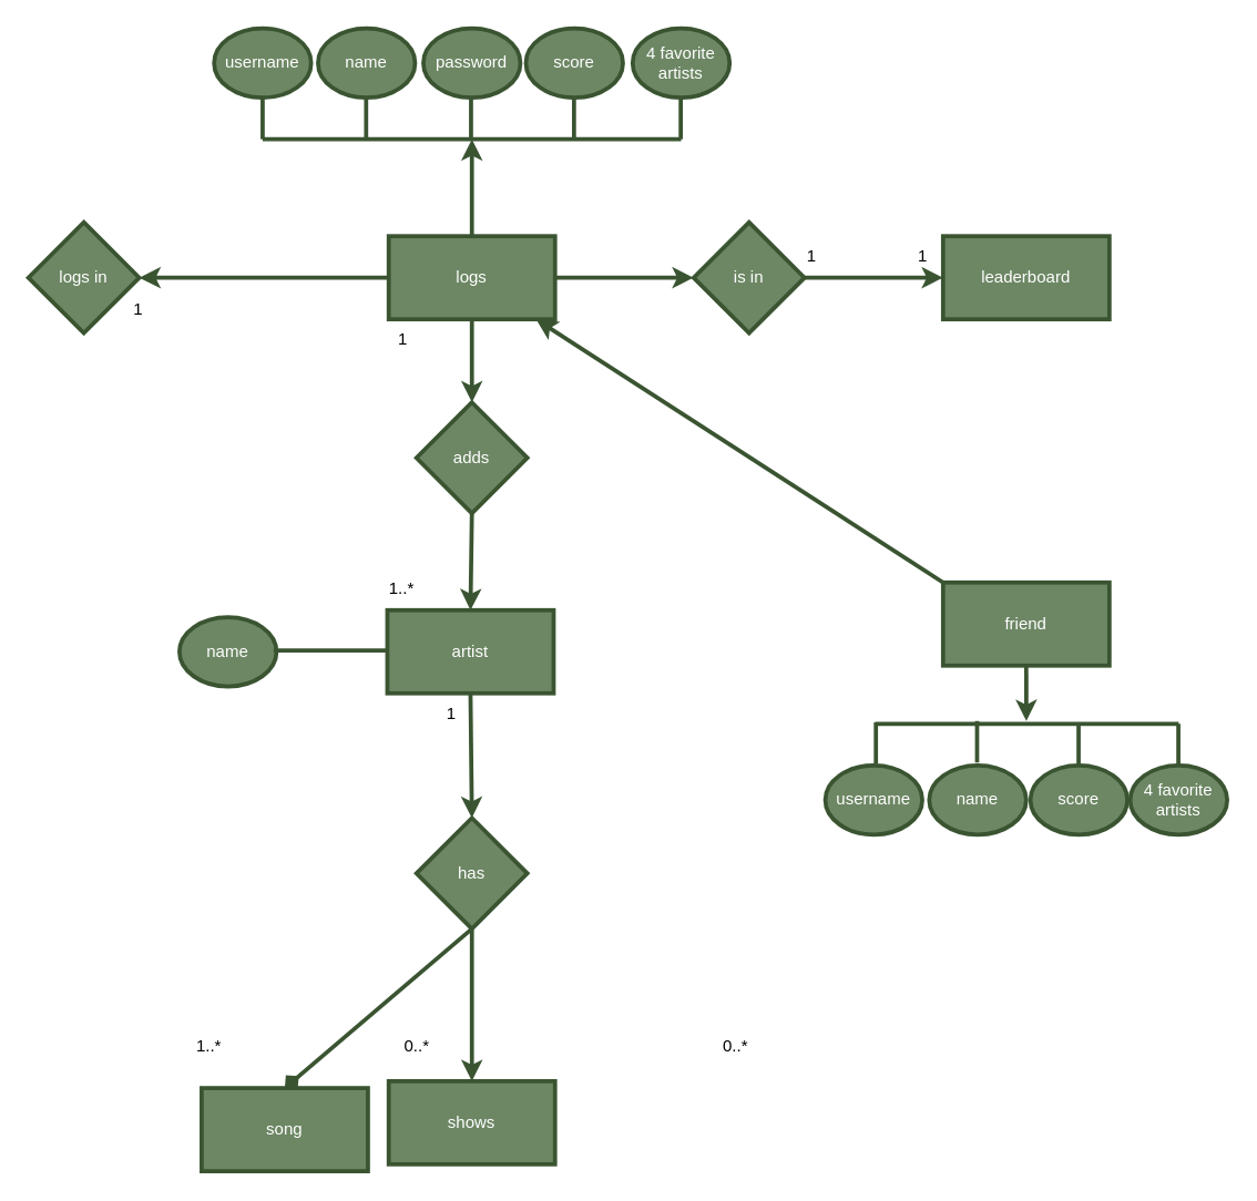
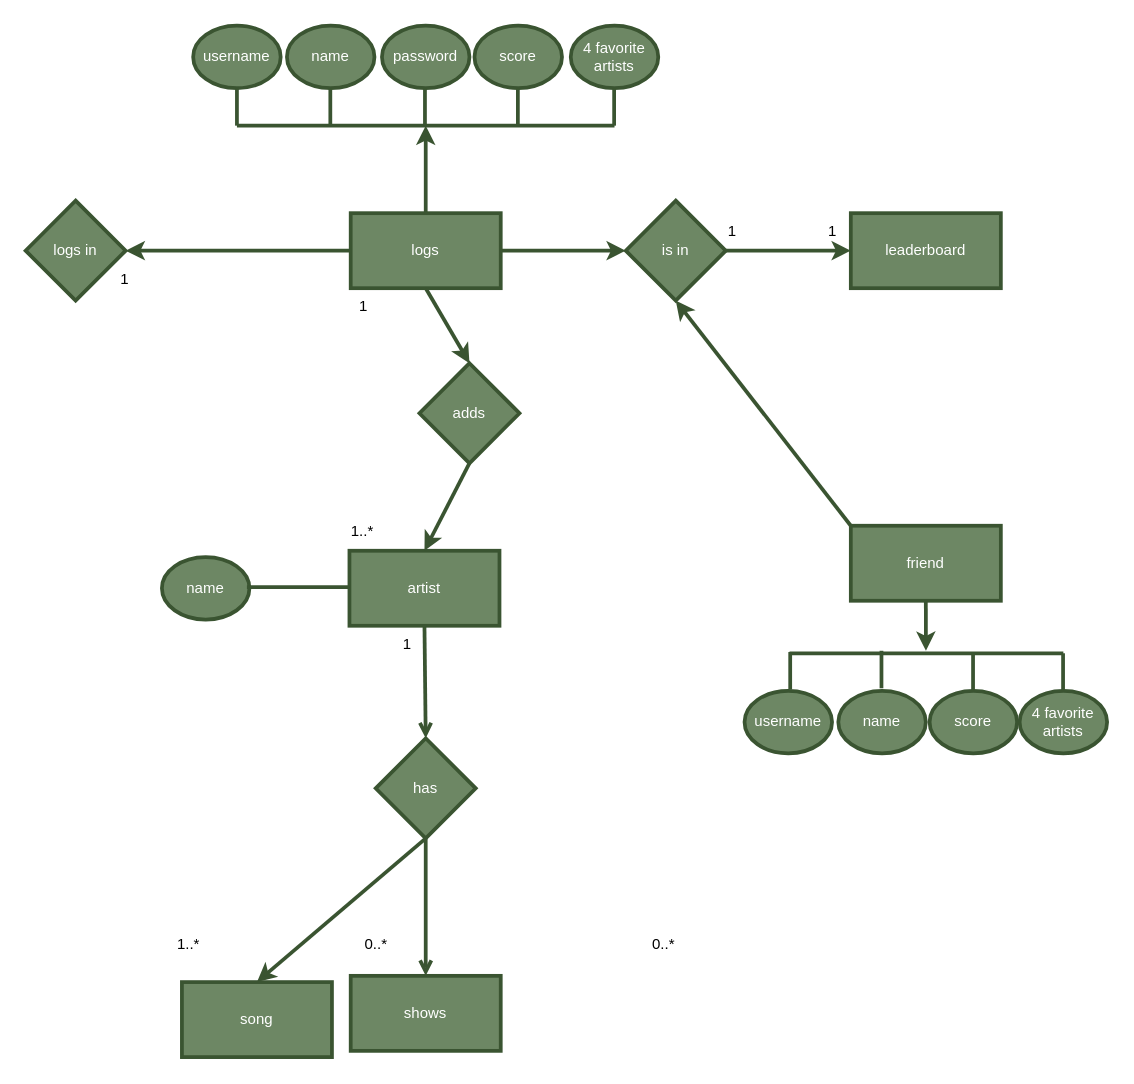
  <mxCell id="0" />
  <mxCell id="1" parent="0" />
- <mxCell id="2" style="edgeStyle=none;html=1;exitX=0.5;exitY=1;exitDx=0;exitDy=0;entryX=0.5;entryY=0;entryDx=0;entryDy=0;strokeWidth=3;fillColor=#6d8764;strokeColor=#3A5431;" parent="1" source="3" target="35" edge="1"><mxGeometry relative="1" as="geometry" /></mxCell>
+ <mxCell id="2" style="edgeStyle=none;html=1;exitX=0.5;exitY=1;exitDx=0;exitDy=0;entryX=0.5;entryY=0;entryDx=0;entryDy=0;strokeWidth=3;fillColor=#6d8764;strokeColor=#3A5431;endArrow=open;" parent="1" source="3" target="35" edge="1"><mxGeometry relative="1" as="geometry" /></mxCell>
  <mxCell id="3" value="artist" style="rounded=0;whiteSpace=wrap;html=1;fillColor=#6d8764;fontColor=#ffffff;strokeColor=#3A5431;strokeWidth=3;" parent="1" vertex="1"><mxGeometry x="279" y="440" width="120" height="60" as="geometry" /></mxCell>
  <mxCell id="4" style="edgeStyle=none;html=1;exitX=0.5;exitY=1;exitDx=0;exitDy=0;entryX=0.5;entryY=0;entryDx=0;entryDy=0;strokeWidth=3;fillColor=#6d8764;strokeColor=#3A5431;" parent="1" source="5" target="3" edge="1"><mxGeometry relative="1" as="geometry" /></mxCell>
- <mxCell id="5" value="adds" style="rhombus;whiteSpace=wrap;html=1;strokeWidth=3;fillColor=#6d8764;fontColor=#ffffff;strokeColor=#3A5431;" parent="1" vertex="1"><mxGeometry x="300" y="290" width="80" height="80" as="geometry" /></mxCell>
+ <mxCell id="5" value="adds" style="rhombus;whiteSpace=wrap;html=1;strokeWidth=3;fillColor=#6d8764;fontColor=#ffffff;strokeColor=#3A5431;" parent="1" vertex="1"><mxGeometry x="335" y="290" width="80" height="80" as="geometry" /></mxCell>
  <mxCell id="6" style="edgeStyle=none;html=1;exitX=0.5;exitY=1;exitDx=0;exitDy=0;entryX=0.5;entryY=0;entryDx=0;entryDy=0;strokeWidth=3;fillColor=#6d8764;strokeColor=#3A5431;" parent="1" source="10" target="5" edge="1"><mxGeometry relative="1" as="geometry" /></mxCell>
  <mxCell id="7" style="edgeStyle=none;html=1;exitX=0;exitY=0.5;exitDx=0;exitDy=0;entryX=1;entryY=0.5;entryDx=0;entryDy=0;strokeWidth=3;fillColor=#6d8764;strokeColor=#3A5431;" parent="1" source="10" target="13" edge="1"><mxGeometry relative="1" as="geometry" /></mxCell>
  <mxCell id="8" style="edgeStyle=none;html=1;exitX=1;exitY=0.5;exitDx=0;exitDy=0;entryX=0;entryY=0.5;entryDx=0;entryDy=0;strokeWidth=3;fillColor=#6d8764;strokeColor=#3A5431;" parent="1" source="10" target="21" edge="1"><mxGeometry relative="1" as="geometry" /></mxCell>
  <mxCell id="9" style="edgeStyle=none;html=1;exitX=0.5;exitY=0;exitDx=0;exitDy=0;strokeWidth=3;fillColor=#6d8764;strokeColor=#3A5431;" parent="1" source="10" edge="1"><mxGeometry relative="1" as="geometry"><mxPoint x="340" y="100" as="targetPoint" /></mxGeometry></mxCell>
  <mxCell id="10" value="logs" style="rounded=0;whiteSpace=wrap;html=1;fillColor=#6d8764;fontColor=#ffffff;strokeColor=#3A5431;strokeWidth=3;" parent="1" vertex="1"><mxGeometry x="280" y="170" width="120" height="60" as="geometry" /></mxCell>
  <mxCell id="11" value="1..*" style="text;html=1;align=center;verticalAlign=middle;resizable=0;points=[];autosize=1;strokeColor=none;fillColor=none;" parent="1" vertex="1"><mxGeometry x="269" y="410" width="40" height="30" as="geometry" /></mxCell>
  <mxCell id="12" value="1" style="text;html=1;align=center;verticalAlign=middle;resizable=0;points=[];autosize=1;strokeColor=none;fillColor=none;" parent="1" vertex="1"><mxGeometry x="275" y="230" width="30" height="30" as="geometry" /></mxCell>
  <mxCell id="13" value="logs in" style="rhombus;whiteSpace=wrap;html=1;strokeWidth=3;fillColor=#6d8764;fontColor=#ffffff;strokeColor=#3A5431;" parent="1" vertex="1"><mxGeometry x="20" y="160" width="80" height="80" as="geometry" /></mxCell>
  <mxCell id="14" value="1" style="text;html=1;align=center;verticalAlign=middle;resizable=0;points=[];autosize=1;strokeColor=none;fillColor=none;" parent="1" vertex="1"><mxGeometry x="84" y="208" width="30" height="30" as="geometry" /></mxCell>
  <mxCell id="15" value="username" style="ellipse;whiteSpace=wrap;html=1;strokeWidth=3;fillColor=#6d8764;fontColor=#ffffff;strokeColor=#3A5431;" parent="1" vertex="1"><mxGeometry x="154" y="20" width="70" height="50" as="geometry" /></mxCell>
  <mxCell id="16" value="name" style="ellipse;whiteSpace=wrap;html=1;strokeWidth=3;fillColor=#6d8764;fontColor=#ffffff;strokeColor=#3A5431;" parent="1" vertex="1"><mxGeometry x="229" y="20" width="70" height="50" as="geometry" /></mxCell>
  <mxCell id="17" value="password" style="ellipse;whiteSpace=wrap;html=1;strokeWidth=3;fillColor=#6d8764;fontColor=#ffffff;strokeColor=#3A5431;" parent="1" vertex="1"><mxGeometry x="305" y="20" width="70" height="50" as="geometry" /></mxCell>
  <mxCell id="18" value="score" style="ellipse;whiteSpace=wrap;html=1;strokeWidth=3;fillColor=#6d8764;fontColor=#ffffff;strokeColor=#3A5431;" parent="1" vertex="1"><mxGeometry x="379" y="20" width="70" height="50" as="geometry" /></mxCell>
  <mxCell id="19" value="leaderboard" style="rounded=0;whiteSpace=wrap;html=1;fillColor=#6d8764;fontColor=#ffffff;strokeColor=#3A5431;strokeWidth=3;" parent="1" vertex="1"><mxGeometry x="680" y="170" width="120" height="60" as="geometry" /></mxCell>
  <mxCell id="20" style="edgeStyle=none;html=1;exitX=1;exitY=0.5;exitDx=0;exitDy=0;entryX=0;entryY=0.5;entryDx=0;entryDy=0;strokeWidth=3;fillColor=#6d8764;strokeColor=#3A5431;" parent="1" source="21" target="19" edge="1"><mxGeometry relative="1" as="geometry" /></mxCell>
  <mxCell id="21" value="is in" style="rhombus;whiteSpace=wrap;html=1;strokeWidth=3;fillColor=#6d8764;fontColor=#ffffff;strokeColor=#3A5431;" parent="1" vertex="1"><mxGeometry x="500" y="160" width="80" height="80" as="geometry" /></mxCell>
- <mxCell id="22" style="edgeStyle=none;html=1;exitX=0;exitY=0;exitDx=0;exitDy=0;strokeWidth=3;fillColor=#6d8764;strokeColor=#3A5431;" parent="1" source="24" target="10" edge="1"><mxGeometry relative="1" as="geometry" /></mxCell>
+ <mxCell id="22" style="edgeStyle=none;html=1;exitX=0;exitY=0;exitDx=0;exitDy=0;entryX=0.5;entryY=1;entryDx=0;entryDy=0;strokeWidth=3;fillColor=#6d8764;strokeColor=#3A5431;" parent="1" source="24" target="21" edge="1"><mxGeometry relative="1" as="geometry" /></mxCell>
  <mxCell id="23" style="edgeStyle=none;html=1;exitX=0.5;exitY=1;exitDx=0;exitDy=0;strokeWidth=3;fillColor=#6d8764;strokeColor=#3A5431;" edge="1" parent="1" source="24"><mxGeometry relative="1" as="geometry"><mxPoint x="740.097" y="520" as="targetPoint" /></mxGeometry></mxCell>
  <mxCell id="24" value="friend" style="rounded=0;whiteSpace=wrap;html=1;fillColor=#6d8764;fontColor=#ffffff;strokeColor=#3A5431;strokeWidth=3;" parent="1" vertex="1"><mxGeometry x="680" y="420" width="120" height="60" as="geometry" /></mxCell>
  <mxCell id="25" value="1" style="text;html=1;align=center;verticalAlign=middle;resizable=0;points=[];autosize=1;strokeColor=none;fillColor=none;" parent="1" vertex="1"><mxGeometry x="570" y="170" width="30" height="30" as="geometry" /></mxCell>
  <mxCell id="26" value="1" style="text;html=1;align=center;verticalAlign=middle;resizable=0;points=[];autosize=1;strokeColor=none;fillColor=none;" parent="1" vertex="1"><mxGeometry x="650" y="170" width="30" height="30" as="geometry" /></mxCell>
  <mxCell id="27" value="4 favorite&lt;br&gt;artists" style="ellipse;whiteSpace=wrap;html=1;strokeWidth=3;fillColor=#6d8764;fontColor=#ffffff;strokeColor=#3A5431;" parent="1" vertex="1"><mxGeometry x="456" y="20" width="70" height="50" as="geometry" /></mxCell>
  <mxCell id="28" value="4 favorite&lt;br&gt;artists" style="ellipse;whiteSpace=wrap;html=1;strokeWidth=3;fillColor=#6d8764;fontColor=#ffffff;strokeColor=#3A5431;" parent="1" vertex="1"><mxGeometry x="815" y="552" width="70" height="50" as="geometry" /></mxCell>
  <mxCell id="29" value="username" style="ellipse;whiteSpace=wrap;html=1;strokeWidth=3;fillColor=#6d8764;fontColor=#ffffff;strokeColor=#3A5431;" parent="1" vertex="1"><mxGeometry x="595" y="552" width="70" height="50" as="geometry" /></mxCell>
  <mxCell id="30" value="name" style="ellipse;whiteSpace=wrap;html=1;strokeWidth=3;fillColor=#6d8764;fontColor=#ffffff;strokeColor=#3A5431;" parent="1" vertex="1"><mxGeometry x="670" y="552" width="70" height="50" as="geometry" /></mxCell>
  <mxCell id="31" value="score" style="ellipse;whiteSpace=wrap;html=1;strokeWidth=3;fillColor=#6d8764;fontColor=#ffffff;strokeColor=#3A5431;" parent="1" vertex="1"><mxGeometry x="743" y="552" width="70" height="50" as="geometry" /></mxCell>
  <mxCell id="32" value="name" style="ellipse;whiteSpace=wrap;html=1;strokeWidth=3;fillColor=#6d8764;fontColor=#ffffff;strokeColor=#3A5431;" parent="1" vertex="1"><mxGeometry x="129" y="445" width="70" height="50" as="geometry" /></mxCell>
- <mxCell id="33" style="edgeStyle=none;html=1;exitX=0.5;exitY=1;exitDx=0;exitDy=0;entryX=0.5;entryY=0;entryDx=0;entryDy=0;strokeWidth=3;fillColor=#6d8764;strokeColor=#3A5431;endArrow=diamond;" parent="1" source="35" target="36" edge="1"><mxGeometry relative="1" as="geometry" /></mxCell>
- <mxCell id="34" style="edgeStyle=none;html=1;exitX=0.5;exitY=1;exitDx=0;exitDy=0;entryX=0.5;entryY=0;entryDx=0;entryDy=0;strokeWidth=3;fillColor=#6d8764;strokeColor=#3A5431;" parent="1" source="35" target="37" edge="1"><mxGeometry relative="1" as="geometry" /></mxCell>
+ <mxCell id="33" style="edgeStyle=none;html=1;exitX=0.5;exitY=1;exitDx=0;exitDy=0;entryX=0.5;entryY=0;entryDx=0;entryDy=0;strokeWidth=3;fillColor=#6d8764;strokeColor=#3A5431;" parent="1" source="35" target="36" edge="1"><mxGeometry relative="1" as="geometry" /></mxCell>
+ <mxCell id="34" style="edgeStyle=none;html=1;exitX=0.5;exitY=1;exitDx=0;exitDy=0;entryX=0.5;entryY=0;entryDx=0;entryDy=0;strokeWidth=3;fillColor=#6d8764;strokeColor=#3A5431;endArrow=open;" parent="1" source="35" target="37" edge="1"><mxGeometry relative="1" as="geometry" /></mxCell>
  <mxCell id="35" value="has" style="rhombus;whiteSpace=wrap;html=1;strokeWidth=3;fillColor=#6d8764;fontColor=#ffffff;strokeColor=#3A5431;" parent="1" vertex="1"><mxGeometry x="300" y="590" width="80" height="80" as="geometry" /></mxCell>
  <mxCell id="36" value="song" style="rounded=0;whiteSpace=wrap;html=1;fillColor=#6d8764;fontColor=#ffffff;strokeColor=#3A5431;strokeWidth=3;" parent="1" vertex="1"><mxGeometry x="145" y="785" width="120" height="60" as="geometry" /></mxCell>
  <mxCell id="37" value="shows" style="rounded=0;whiteSpace=wrap;html=1;fillColor=#6d8764;fontColor=#ffffff;strokeColor=#3A5431;strokeWidth=3;" parent="1" vertex="1"><mxGeometry x="280" y="780" width="120" height="60" as="geometry" /></mxCell>
  <mxCell id="38" value="1..*" style="text;html=1;align=center;verticalAlign=middle;resizable=0;points=[];autosize=1;strokeColor=none;fillColor=none;" parent="1" vertex="1"><mxGeometry x="130" y="740" width="40" height="30" as="geometry" /></mxCell>
  <mxCell id="39" value="0..*" style="text;html=1;align=center;verticalAlign=middle;resizable=0;points=[];autosize=1;strokeColor=none;fillColor=none;" parent="1" vertex="1"><mxGeometry x="280" y="740" width="40" height="30" as="geometry" /></mxCell>
  <mxCell id="40" value="0..*" style="text;html=1;align=center;verticalAlign=middle;resizable=0;points=[];autosize=1;strokeColor=none;fillColor=none;" parent="1" vertex="1"><mxGeometry x="510" y="740" width="40" height="30" as="geometry" /></mxCell>
  <mxCell id="41" value="1" style="text;html=1;align=center;verticalAlign=middle;resizable=0;points=[];autosize=1;strokeColor=none;fillColor=none;" parent="1" vertex="1"><mxGeometry x="310" y="500" width="30" height="30" as="geometry" /></mxCell>
  <mxCell id="42" value="" style="endArrow=none;html=1;strokeWidth=3;fillColor=#6d8764;strokeColor=#3A5431;" parent="1" edge="1"><mxGeometry width="50" height="50" relative="1" as="geometry"><mxPoint x="189" y="100" as="sourcePoint" /><mxPoint x="491" y="100" as="targetPoint" /></mxGeometry></mxCell>
  <mxCell id="43" value="" style="endArrow=none;html=1;strokeWidth=3;fillColor=#6d8764;strokeColor=#3A5431;entryX=0.5;entryY=1;entryDx=0;entryDy=0;" parent="1" target="15" edge="1"><mxGeometry width="50" height="50" relative="1" as="geometry"><mxPoint x="189" y="100" as="sourcePoint" /><mxPoint x="330" y="120" as="targetPoint" /></mxGeometry></mxCell>
  <mxCell id="44" value="" style="endArrow=none;html=1;strokeWidth=3;fillColor=#6d8764;strokeColor=#3A5431;entryX=0.5;entryY=1;entryDx=0;entryDy=0;" parent="1" edge="1"><mxGeometry width="50" height="50" relative="1" as="geometry"><mxPoint x="263.7" y="100" as="sourcePoint" /><mxPoint x="263.7" y="70" as="targetPoint" /></mxGeometry></mxCell>
  <mxCell id="45" value="" style="endArrow=none;html=1;strokeWidth=3;fillColor=#6d8764;strokeColor=#3A5431;entryX=0.5;entryY=1;entryDx=0;entryDy=0;" parent="1" edge="1"><mxGeometry width="50" height="50" relative="1" as="geometry"><mxPoint x="339.39" y="100" as="sourcePoint" /><mxPoint x="339.39" y="70" as="targetPoint" /></mxGeometry></mxCell>
  <mxCell id="46" value="" style="endArrow=none;html=1;strokeWidth=3;fillColor=#6d8764;strokeColor=#3A5431;entryX=0.5;entryY=1;entryDx=0;entryDy=0;" parent="1" edge="1"><mxGeometry width="50" height="50" relative="1" as="geometry"><mxPoint x="413.7" y="100" as="sourcePoint" /><mxPoint x="413.7" y="70" as="targetPoint" /></mxGeometry></mxCell>
  <mxCell id="47" value="" style="endArrow=none;html=1;strokeWidth=3;fillColor=#6d8764;strokeColor=#3A5431;entryX=0.5;entryY=1;entryDx=0;entryDy=0;" parent="1" edge="1"><mxGeometry width="50" height="50" relative="1" as="geometry"><mxPoint x="490.7" y="100" as="sourcePoint" /><mxPoint x="490.7" y="70" as="targetPoint" /></mxGeometry></mxCell>
  <mxCell id="48" value="" style="endArrow=none;html=1;strokeWidth=3;fillColor=#6d8764;strokeColor=#3A5431;" parent="1" edge="1"><mxGeometry width="50" height="50" relative="1" as="geometry"><mxPoint x="197" y="469" as="sourcePoint" /><mxPoint x="279" y="469" as="targetPoint" /></mxGeometry></mxCell>
  <mxCell id="49" value="" style="endArrow=none;html=1;strokeWidth=3;fillColor=#6d8764;strokeColor=#3A5431;" edge="1" parent="1"><mxGeometry width="50" height="50" relative="1" as="geometry"><mxPoint x="631" y="522" as="sourcePoint" /><mxPoint x="850" y="522" as="targetPoint" /></mxGeometry></mxCell>
  <mxCell id="50" value="" style="endArrow=none;html=1;strokeWidth=3;fillColor=#6d8764;strokeColor=#3A5431;entryX=0.5;entryY=1;entryDx=0;entryDy=0;" edge="1" parent="1"><mxGeometry width="50" height="50" relative="1" as="geometry"><mxPoint x="631.52" y="551" as="sourcePoint" /><mxPoint x="631.52" y="521" as="targetPoint" /></mxGeometry></mxCell>
  <mxCell id="51" value="" style="endArrow=none;html=1;strokeWidth=3;fillColor=#6d8764;strokeColor=#3A5431;entryX=0.5;entryY=1;entryDx=0;entryDy=0;" edge="1" parent="1"><mxGeometry width="50" height="50" relative="1" as="geometry"><mxPoint x="704.52" y="550" as="sourcePoint" /><mxPoint x="704.52" y="520" as="targetPoint" /></mxGeometry></mxCell>
  <mxCell id="52" value="" style="endArrow=none;html=1;strokeWidth=3;fillColor=#6d8764;strokeColor=#3A5431;entryX=0.5;entryY=1;entryDx=0;entryDy=0;" edge="1" parent="1"><mxGeometry width="50" height="50" relative="1" as="geometry"><mxPoint x="777.77" y="552" as="sourcePoint" /><mxPoint x="777.77" y="522" as="targetPoint" /></mxGeometry></mxCell>
  <mxCell id="53" value="" style="endArrow=none;html=1;strokeWidth=3;fillColor=#6d8764;strokeColor=#3A5431;entryX=0.5;entryY=1;entryDx=0;entryDy=0;" edge="1" parent="1"><mxGeometry width="50" height="50" relative="1" as="geometry"><mxPoint x="849.77" y="552" as="sourcePoint" /><mxPoint x="849.77" y="522" as="targetPoint" /></mxGeometry></mxCell>
